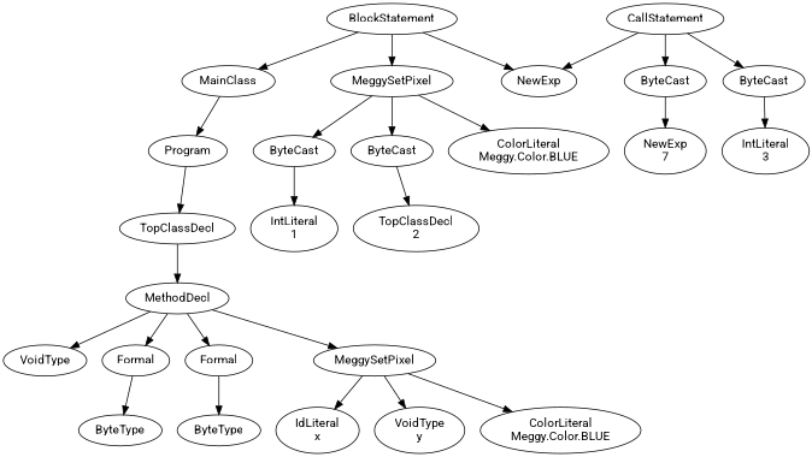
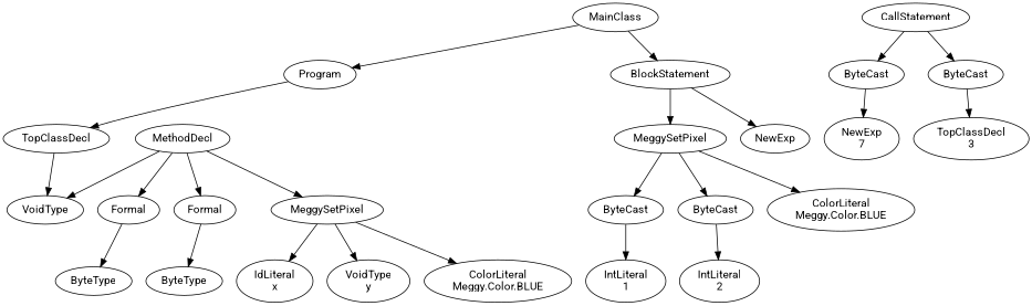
  digraph {
    fontname=Roboto
    node [fontname=Roboto]
    edge [fontname=Roboto]
    n1 [label=Program]
    n2 [label=TopClassDecl]
    n3 [label=MainClass]
    n4 [label=BlockStatement]
    n5 [label=MethodDecl]
    n6 [label=MeggySetPixel]
    n7 [label=NewExp]
    n8 [label=CallStatement]
    n9 [label=ByteCast]
    n10 [label=ByteCast]
    n11 [label=ByteCast]
    n12 [label=ByteCast]
    n13 [label="ColorLiteral\nMeggy.Color.BLUE"]
    n14 [label="NewExp\n7"]
-   n15 [label="IntLiteral\n3"]
+   n15 [label="TopClassDecl\n3"]
    n16 [label="IntLiteral\n1"]
-   n17 [label="TopClassDecl\n2"]
+   n17 [label="IntLiteral\n2"]
    n18 [label=VoidType]
    n19 [label=Formal]
    n20 [label=Formal]
    n21 [label=MeggySetPixel]
    n22 [label=ByteType]
    n23 [label=ByteType]
    n24 [label="IdLiteral\nx"]
    n25 [label="VoidType\ny"]
    n26 [label="ColorLiteral\nMeggy.Color.BLUE"]
    n1 -> n2
-   n2 -> n5
+   n2 -> n18
    n3 -> n1
-   n4 -> n3
+   n3 -> n4
    n4 -> n6
    n4 -> n7
    n5 -> n18
    n5 -> n19
    n5 -> n20
    n5 -> n21
    n6 -> n11
    n6 -> n12
    n6 -> n13
-   n8 -> n7
    n8 -> n9
    n8 -> n10
    n9 -> n14
    n10 -> n15
    n11 -> n16
    n12 -> n17
    n19 -> n22
    n20 -> n23
    n21 -> n24
    n21 -> n25
    n21 -> n26
  }
